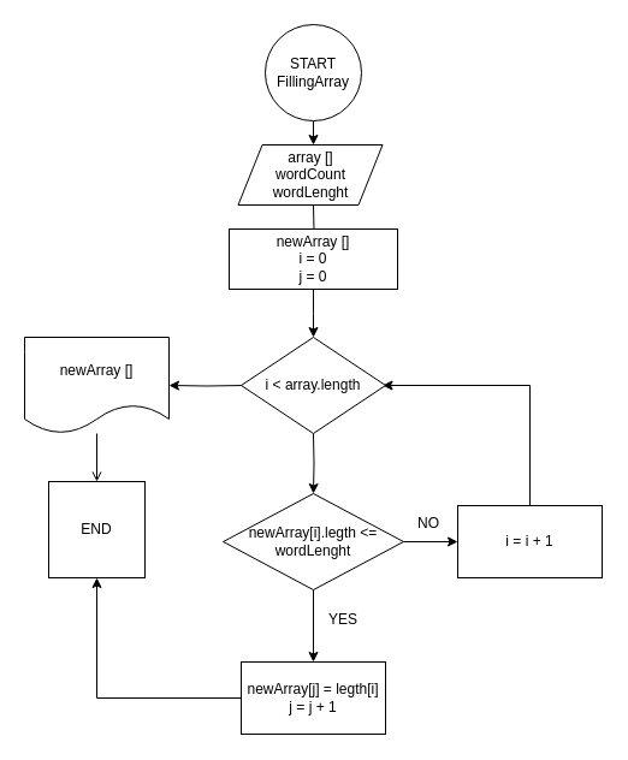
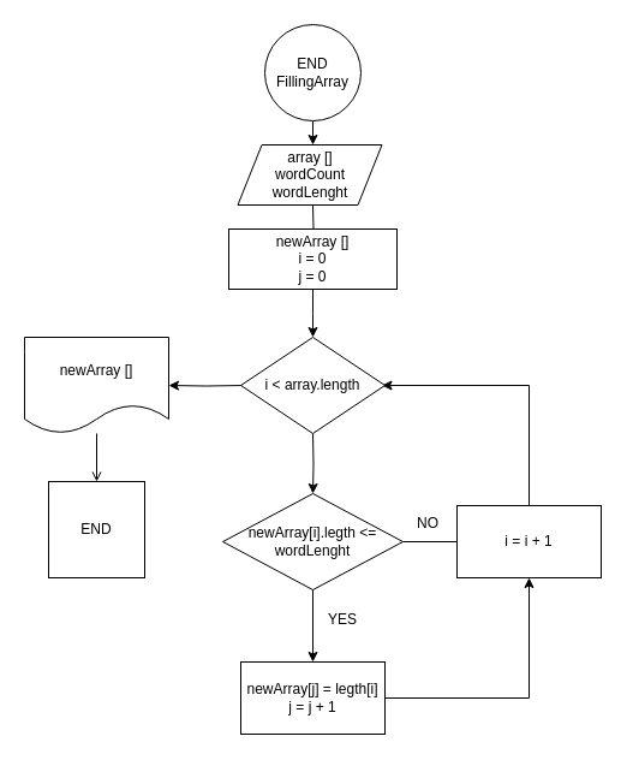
  <mxCell id="0" />
  <mxCell id="1" parent="0" />
  <mxCell id="2" value="" style="edgeStyle=orthogonalEdgeStyle;rounded=0;orthogonalLoop=1;jettySize=auto;html=1;fontColor=#000000;" parent="1" source="3" edge="1"><mxGeometry relative="1" as="geometry"><mxPoint x="260" y="120" as="targetPoint" /></mxGeometry></mxCell>
- <mxCell id="3" value="START FillingArray" style="ellipse;whiteSpace=wrap;html=1;aspect=fixed;" parent="1" vertex="1"><mxGeometry x="220" y="20" width="80" height="80" as="geometry" /></mxCell>
+ <mxCell id="3" value="END FillingArray" style="ellipse;whiteSpace=wrap;html=1;aspect=fixed;" parent="1" vertex="1"><mxGeometry x="220" y="20" width="80" height="80" as="geometry" /></mxCell>
  <mxCell id="4" value="" style="edgeStyle=orthogonalEdgeStyle;rounded=0;orthogonalLoop=1;jettySize=auto;html=1;fontColor=#000000;" parent="1" target="6" edge="1"><mxGeometry relative="1" as="geometry"><mxPoint x="260" y="170" as="sourcePoint" /></mxGeometry></mxCell>
  <mxCell id="5" value="" style="edgeStyle=orthogonalEdgeStyle;rounded=0;orthogonalLoop=1;jettySize=auto;html=1;fontColor=#000000;" parent="1" source="6" edge="1"><mxGeometry relative="1" as="geometry"><mxPoint x="260" y="280" as="targetPoint" /></mxGeometry></mxCell>
  <mxCell id="6" value="newArray []&lt;br&gt;i = 0&lt;br&gt;j = 0" style="rounded=0;whiteSpace=wrap;html=1;fontColor=#000000;" parent="1" vertex="1"><mxGeometry x="190" y="190" width="140" height="50" as="geometry" /></mxCell>
  <mxCell id="7" value="" style="edgeStyle=orthogonalEdgeStyle;rounded=0;orthogonalLoop=1;jettySize=auto;html=1;fontColor=#000000;" parent="1" target="11" edge="1"><mxGeometry relative="1" as="geometry"><mxPoint x="260" y="360" as="sourcePoint" /></mxGeometry></mxCell>
  <mxCell id="8" value="" style="edgeStyle=orthogonalEdgeStyle;rounded=0;orthogonalLoop=1;jettySize=auto;html=1;fontColor=#000000;" parent="1" target="20" edge="1"><mxGeometry relative="1" as="geometry"><mxPoint x="202.5" y="320" as="sourcePoint" /></mxGeometry></mxCell>
  <mxCell id="9" value="" style="edgeStyle=orthogonalEdgeStyle;rounded=0;orthogonalLoop=1;jettySize=auto;html=1;fontColor=#000000;" parent="1" source="11" target="13" edge="1"><mxGeometry relative="1" as="geometry" /></mxCell>
- <mxCell id="10" value="" style="edgeStyle=orthogonalEdgeStyle;rounded=0;orthogonalLoop=1;jettySize=auto;html=1;fontColor=#000000;" parent="1" source="11" target="15" edge="1"><mxGeometry relative="1" as="geometry" /></mxCell>
+ <mxCell id="10" value="" style="edgeStyle=orthogonalEdgeStyle;rounded=0;orthogonalLoop=1;jettySize=auto;html=1;fontColor=#000000;endArrow=none;" parent="1" source="11" target="15" edge="1"><mxGeometry relative="1" as="geometry" /></mxCell>
  <mxCell id="11" value="newArray[i].legth &amp;lt;= wordLenght" style="rhombus;whiteSpace=wrap;html=1;fontColor=#000000;" parent="1" vertex="1"><mxGeometry x="185" y="410" width="150" height="80" as="geometry" /></mxCell>
- <mxCell id="12" style="edgeStyle=orthogonalEdgeStyle;rounded=0;orthogonalLoop=1;jettySize=auto;html=1;fontColor=#000000;" parent="1" source="13" target="21" edge="1"><mxGeometry relative="1" as="geometry" /></mxCell>
+ <mxCell id="12" style="edgeStyle=orthogonalEdgeStyle;rounded=0;orthogonalLoop=1;jettySize=auto;html=1;entryX=0.5;entryY=1;entryDx=0;entryDy=0;fontColor=#000000;" parent="1" source="13" target="15" edge="1"><mxGeometry relative="1" as="geometry" /></mxCell>
  <mxCell id="13" value="newArray[j] = legth[i]&lt;br&gt;j = j + 1" style="rounded=0;whiteSpace=wrap;html=1;fontColor=#000000;" parent="1" vertex="1"><mxGeometry x="200" y="550" width="120" height="60" as="geometry" /></mxCell>
  <mxCell id="14" style="edgeStyle=orthogonalEdgeStyle;rounded=0;orthogonalLoop=1;jettySize=auto;html=1;entryX=1;entryY=0.5;entryDx=0;entryDy=0;fontColor=#000000;" parent="1" source="15" edge="1"><mxGeometry relative="1" as="geometry"><mxPoint x="317.5" y="320" as="targetPoint" /><Array as="points"><mxPoint x="440" y="320" /></Array></mxGeometry></mxCell>
  <mxCell id="15" value="i = i + 1" style="rounded=0;whiteSpace=wrap;html=1;fontColor=#000000;" parent="1" vertex="1"><mxGeometry x="380" y="420" width="120" height="60" as="geometry" /></mxCell>
  <mxCell id="16" value="YES" style="text;html=1;strokeColor=none;fillColor=none;align=center;verticalAlign=middle;whiteSpace=wrap;rounded=0;fontColor=#000000;" parent="1" vertex="1"><mxGeometry x="255" y="500" width="60" height="30" as="geometry" /></mxCell>
  <mxCell id="17" value="NO" style="text;html=1;strokeColor=none;fillColor=none;align=center;verticalAlign=middle;whiteSpace=wrap;rounded=0;fontColor=#000000;" parent="1" vertex="1"><mxGeometry x="326" y="420" width="60" height="30" as="geometry" /></mxCell>
  <mxCell id="18" value="array []&lt;br&gt;wordCount&lt;br&gt;wordLenght" style="shape=parallelogram;perimeter=parallelogramPerimeter;whiteSpace=wrap;html=1;fixedSize=1;fontColor=#000000;" parent="1" vertex="1"><mxGeometry x="197.5" y="120" width="120" height="50" as="geometry" /></mxCell>
  <mxCell id="19" value="" style="edgeStyle=orthogonalEdgeStyle;rounded=0;orthogonalLoop=1;jettySize=auto;html=1;fontColor=#000000;endArrow=open;" parent="1" source="20" target="21" edge="1"><mxGeometry relative="1" as="geometry" /></mxCell>
  <mxCell id="20" value="newArray []" style="shape=document;whiteSpace=wrap;html=1;boundedLbl=1;fontColor=#000000;" parent="1" vertex="1"><mxGeometry x="20" y="280" width="120" height="80" as="geometry" /></mxCell>
  <mxCell id="21" value="END" style="whiteSpace=wrap;html=1;aspect=fixed;fontColor=#000000;rounded=0;" parent="1" vertex="1"><mxGeometry x="40" y="400" width="80" height="80" as="geometry" /></mxCell>
  <mxCell id="22" value="i &amp;lt; array.length" style="rhombus;whiteSpace=wrap;html=1;fontColor=#000000;" parent="1" vertex="1"><mxGeometry x="200" y="280" width="120" height="80" as="geometry" /></mxCell>
